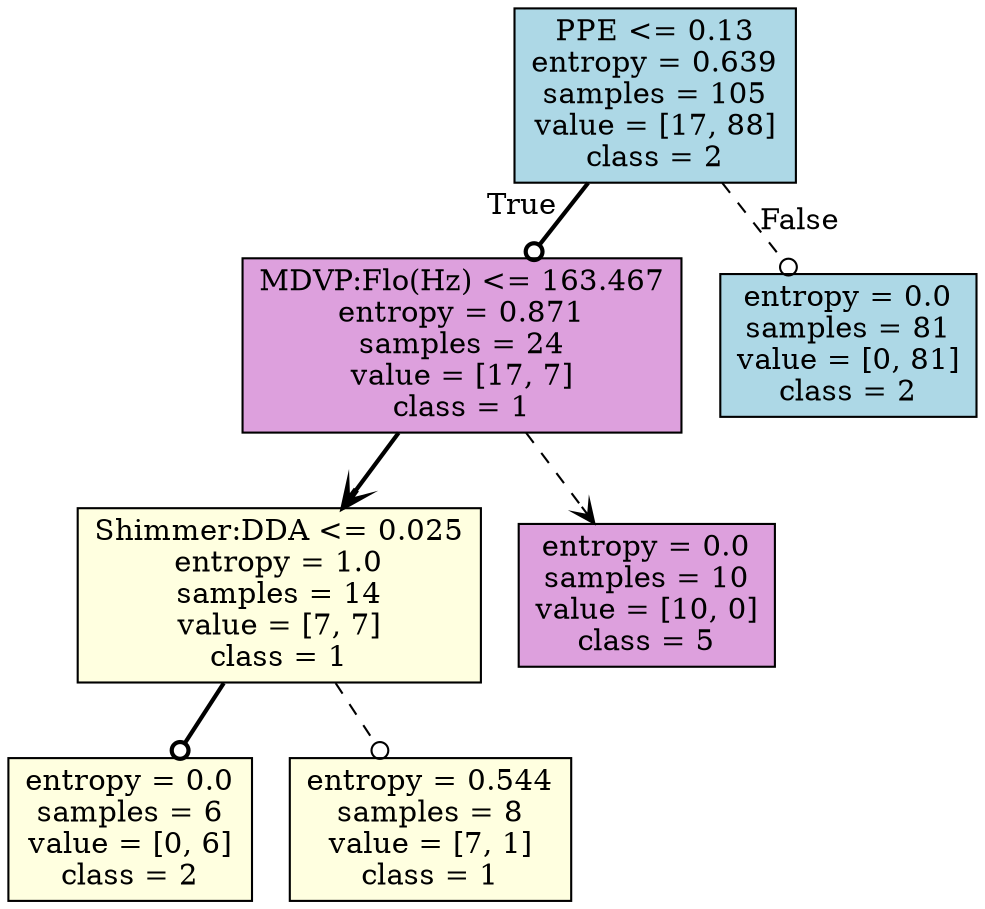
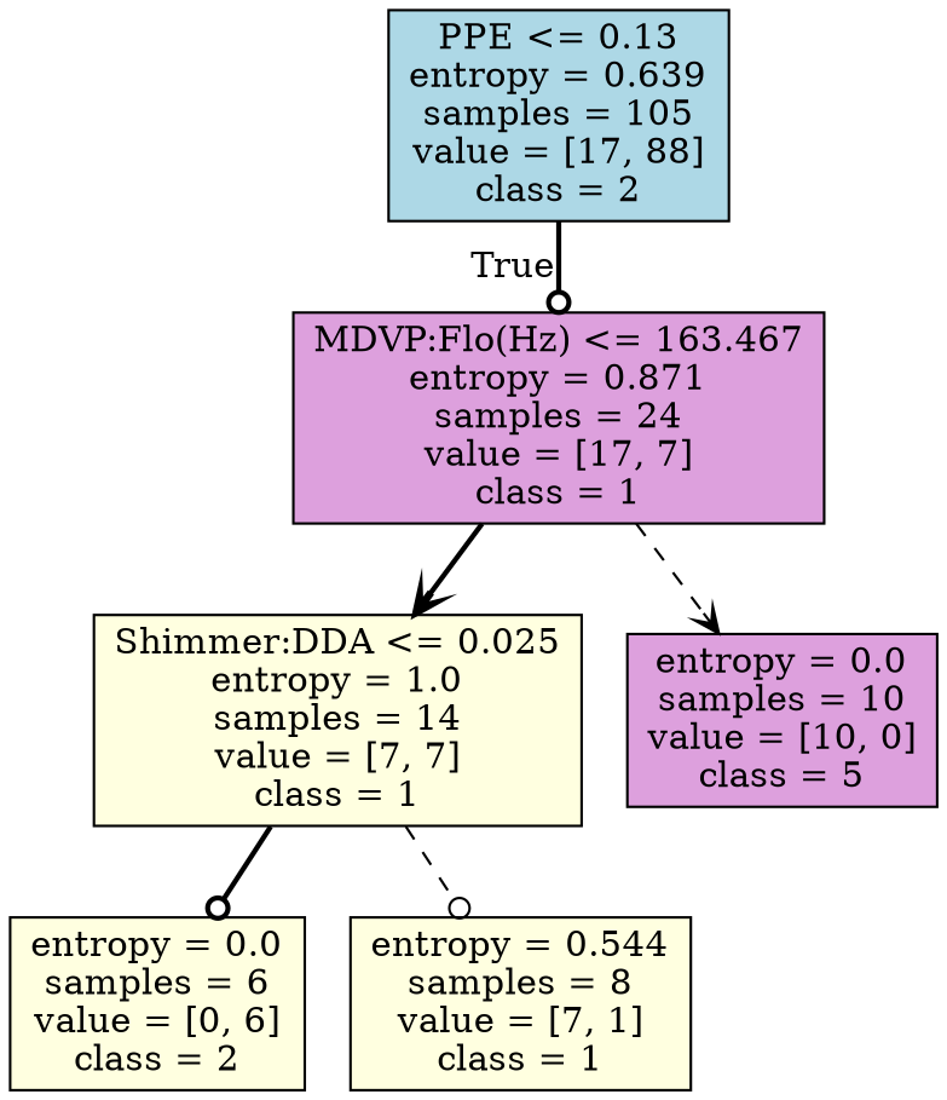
  digraph {
    node [fillcolor=lightyellow shape=box style=filled]
    edge [arrowhead=odot style=bold]
    n1 [fillcolor=lightblue label="PPE <= 0.13\nentropy = 0.639\nsamples = 105\nvalue = [17, 88]\nclass = 2"]
    n2 [fillcolor=plum label="MDVP:Flo(Hz) <= 163.467\nentropy = 0.871\nsamples = 24\nvalue = [17, 7]\nclass = 1"]
-   n3 [fillcolor=lightblue label="entropy = 0.0\nsamples = 81\nvalue = [0, 81]\nclass = 2"]
    n4 [label="Shimmer:DDA <= 0.025\nentropy = 1.0\nsamples = 14\nvalue = [7, 7]\nclass = 1"]
    n5 [fillcolor=plum label="entropy = 0.0\nsamples = 10\nvalue = [10, 0]\nclass = 5"]
    n6 [label="entropy = 0.0\nsamples = 6\nvalue = [0, 6]\nclass = 2"]
    n7 [label="entropy = 0.544\nsamples = 8\nvalue = [7, 1]\nclass = 1"]
    n1 -> n2 [headlabel=True labelangle=45 labeldistance=2.5]
-   n1 -> n3 [headlabel=False labelangle=-45 labeldistance=2.5 style=dashed]
    n2 -> n4 [arrowhead=vee]
    n2 -> n5 [arrowhead=vee style=dashed]
    n4 -> n6
    n4 -> n7 [style=dashed]
  }
